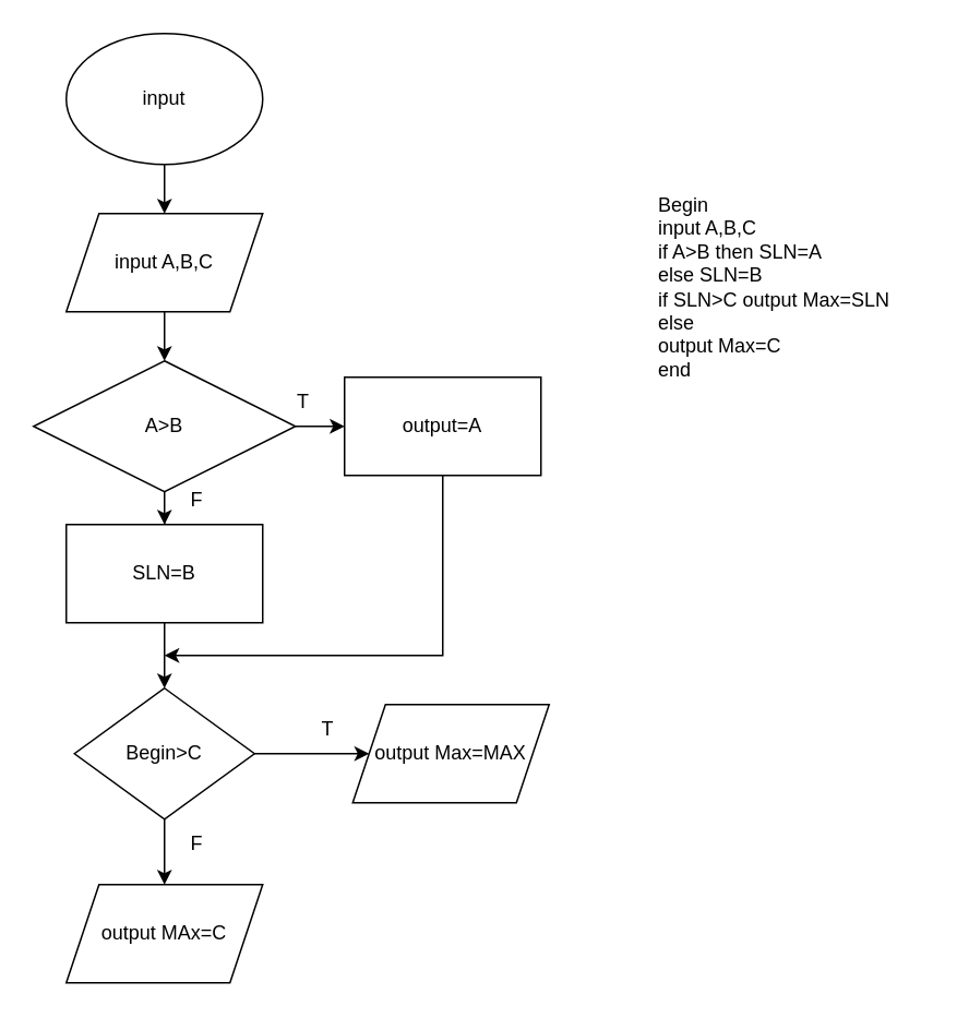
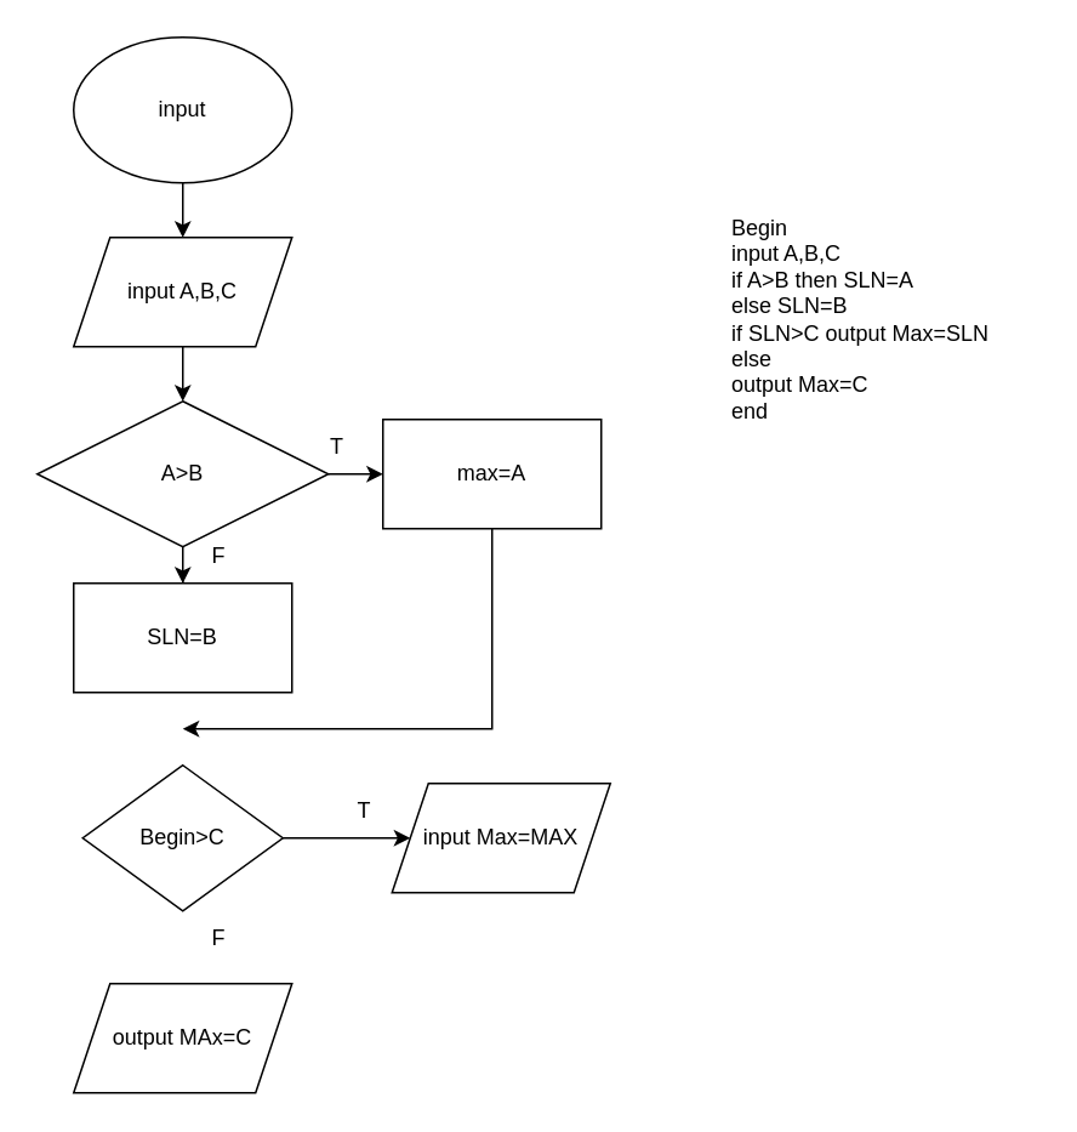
  <mxCell id="0" />
  <mxCell id="1" parent="0" />
  <mxCell id="2" value="" style="edgeStyle=orthogonalEdgeStyle;rounded=0;orthogonalLoop=1;jettySize=auto;html=1;" parent="1" source="3" target="5" edge="1"><mxGeometry relative="1" as="geometry" /></mxCell>
  <mxCell id="3" value="input" style="ellipse;whiteSpace=wrap;html=1;" parent="1" vertex="1"><mxGeometry x="40" y="20" width="120" height="80" as="geometry" /></mxCell>
  <mxCell id="4" value="" style="edgeStyle=orthogonalEdgeStyle;rounded=0;orthogonalLoop=1;jettySize=auto;html=1;" parent="1" source="5" target="8" edge="1"><mxGeometry relative="1" as="geometry" /></mxCell>
  <mxCell id="5" value="input A,B,C" style="shape=parallelogram;perimeter=parallelogramPerimeter;whiteSpace=wrap;html=1;fixedSize=1;" parent="1" vertex="1"><mxGeometry x="40" y="130" width="120" height="60" as="geometry" /></mxCell>
  <mxCell id="6" value="" style="edgeStyle=orthogonalEdgeStyle;rounded=0;orthogonalLoop=1;jettySize=auto;html=1;" parent="1" source="8" target="9" edge="1"><mxGeometry relative="1" as="geometry" /></mxCell>
  <mxCell id="7" value="" style="edgeStyle=orthogonalEdgeStyle;rounded=0;orthogonalLoop=1;jettySize=auto;html=1;" parent="1" source="8" target="11" edge="1"><mxGeometry relative="1" as="geometry" /></mxCell>
  <mxCell id="8" value="A&amp;gt;B" style="rhombus;whiteSpace=wrap;html=1;" parent="1" vertex="1"><mxGeometry x="20" y="220" width="160" height="80" as="geometry" /></mxCell>
- <mxCell id="9" value="output=A" style="whiteSpace=wrap;html=1;" parent="1" vertex="1"><mxGeometry x="210" y="230" width="120" height="60" as="geometry" /></mxCell>
- <mxCell id="10" value="" style="edgeStyle=orthogonalEdgeStyle;rounded=0;orthogonalLoop=1;jettySize=auto;html=1;" parent="1" source="11" target="14" edge="1"><mxGeometry relative="1" as="geometry" /></mxCell>
+ <mxCell id="9" value="max=A" style="whiteSpace=wrap;html=1;" parent="1" vertex="1"><mxGeometry x="210" y="230" width="120" height="60" as="geometry" /></mxCell>
  <mxCell id="11" value="SLN=B" style="whiteSpace=wrap;html=1;" parent="1" vertex="1"><mxGeometry x="40" y="320" width="120" height="60" as="geometry" /></mxCell>
  <mxCell id="12" value="" style="edgeStyle=orthogonalEdgeStyle;rounded=0;orthogonalLoop=1;jettySize=auto;html=1;" parent="1" source="14" target="18" edge="1"><mxGeometry relative="1" as="geometry" /></mxCell>
- <mxCell id="13" value="" style="edgeStyle=orthogonalEdgeStyle;rounded=0;orthogonalLoop=1;jettySize=auto;html=1;" parent="1" source="14" target="19" edge="1"><mxGeometry relative="1" as="geometry" /></mxCell>
  <mxCell id="14" value="Begin&amp;gt;C" style="rhombus;whiteSpace=wrap;html=1;" parent="1" vertex="1"><mxGeometry x="45" y="420" width="110" height="80" as="geometry" /></mxCell>
  <mxCell id="15" value="" style="endArrow=classic;html=1;rounded=0;exitX=0.5;exitY=1;exitDx=0;exitDy=0;" parent="1" source="9" edge="1"><mxGeometry width="50" height="50" relative="1" as="geometry"><mxPoint x="150" y="460" as="sourcePoint" /><mxPoint x="100" y="400" as="targetPoint" /><Array as="points"><mxPoint x="270" y="400" /><mxPoint x="190" y="400" /></Array></mxGeometry></mxCell>
  <mxCell id="16" value="T" style="text;html=1;strokeColor=none;fillColor=none;align=center;verticalAlign=middle;whiteSpace=wrap;rounded=0;" parent="1" vertex="1"><mxGeometry x="155" y="230" width="60" height="30" as="geometry" /></mxCell>
  <mxCell id="17" value="F" style="text;html=1;strokeColor=none;fillColor=none;align=center;verticalAlign=middle;whiteSpace=wrap;rounded=0;" parent="1" vertex="1"><mxGeometry x="90" y="290" width="60" height="30" as="geometry" /></mxCell>
- <mxCell id="18" value="output Max=MAX" style="shape=parallelogram;perimeter=parallelogramPerimeter;whiteSpace=wrap;html=1;fixedSize=1;" parent="1" vertex="1"><mxGeometry x="215" y="430" width="120" height="60" as="geometry" /></mxCell>
+ <mxCell id="18" value="input Max=MAX" style="shape=parallelogram;perimeter=parallelogramPerimeter;whiteSpace=wrap;html=1;fixedSize=1;" parent="1" vertex="1"><mxGeometry x="215" y="430" width="120" height="60" as="geometry" /></mxCell>
  <mxCell id="19" value="output MAx=C" style="shape=parallelogram;perimeter=parallelogramPerimeter;whiteSpace=wrap;html=1;fixedSize=1;" parent="1" vertex="1"><mxGeometry x="40" y="540" width="120" height="60" as="geometry" /></mxCell>
  <mxCell id="20" value="T" style="text;html=1;strokeColor=none;fillColor=none;align=center;verticalAlign=middle;whiteSpace=wrap;rounded=0;" parent="1" vertex="1"><mxGeometry x="170" y="430" width="60" height="30" as="geometry" /></mxCell>
  <mxCell id="21" value="F" style="text;html=1;strokeColor=none;fillColor=none;align=center;verticalAlign=middle;whiteSpace=wrap;rounded=0;" parent="1" vertex="1"><mxGeometry x="90" y="500" width="60" height="30" as="geometry" /></mxCell>
  <mxCell id="22" value="Begin&lt;br&gt;input A,B,C&lt;br&gt;if A&amp;gt;B then SLN=A&lt;br&gt;else SLN=B&lt;br&gt;if SLN&amp;gt;C output Max=SLN&lt;br&gt;else&lt;br&gt;output Max=C&lt;br&gt;end" style="text;html=1;strokeColor=none;fillColor=none;align=left;verticalAlign=middle;whiteSpace=wrap;rounded=0;" parent="1" vertex="1"><mxGeometry x="400" y="100" width="170" height="150" as="geometry" /></mxCell>
